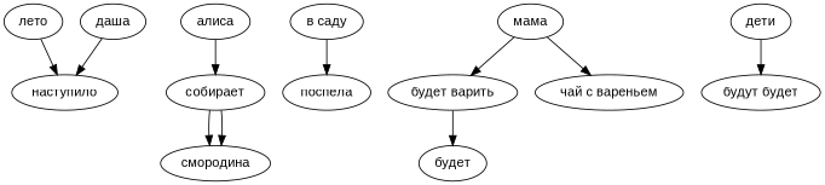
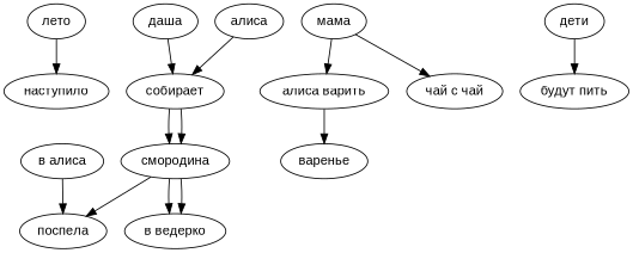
  digraph {
    fontname="Liberation Sans"
    node [fontname="Liberation Sans"]
    edge [fontname="Liberation Sans"]
    "лето"
    "наступило"
    "смородина"
    "поспела"
-   "в саду"
+   "в ведерко"
+   "в саду" [label="в алиса"]
    "даша"
    "собирает"
    "алиса"
    "мама"
-   "будет варить"
-   "чай с вареньем"
-   "варенье" [label="будет"]
+   "будет варить" [label="алиса варить"]
+   "чай с вареньем" [label="чай с чай"]
+   "варенье"
    "дети"
-   "будут пить" [label="будут будет"]
+   "будут пить"
    "лето" -> "наступило"
+   "смородина" -> "поспела"
+   "смородина" -> "в ведерко"
+   "смородина" -> "в ведерко"
    "в саду" -> "поспела"
-   "даша" -> "наступило"
+   "даша" -> "собирает"
    "собирает" -> "смородина"
    "собирает" -> "смородина"
    "алиса" -> "собирает"
    "мама" -> "будет варить"
    "мама" -> "чай с вареньем"
    "будет варить" -> "варенье"
    "дети" -> "будут пить"
  }
